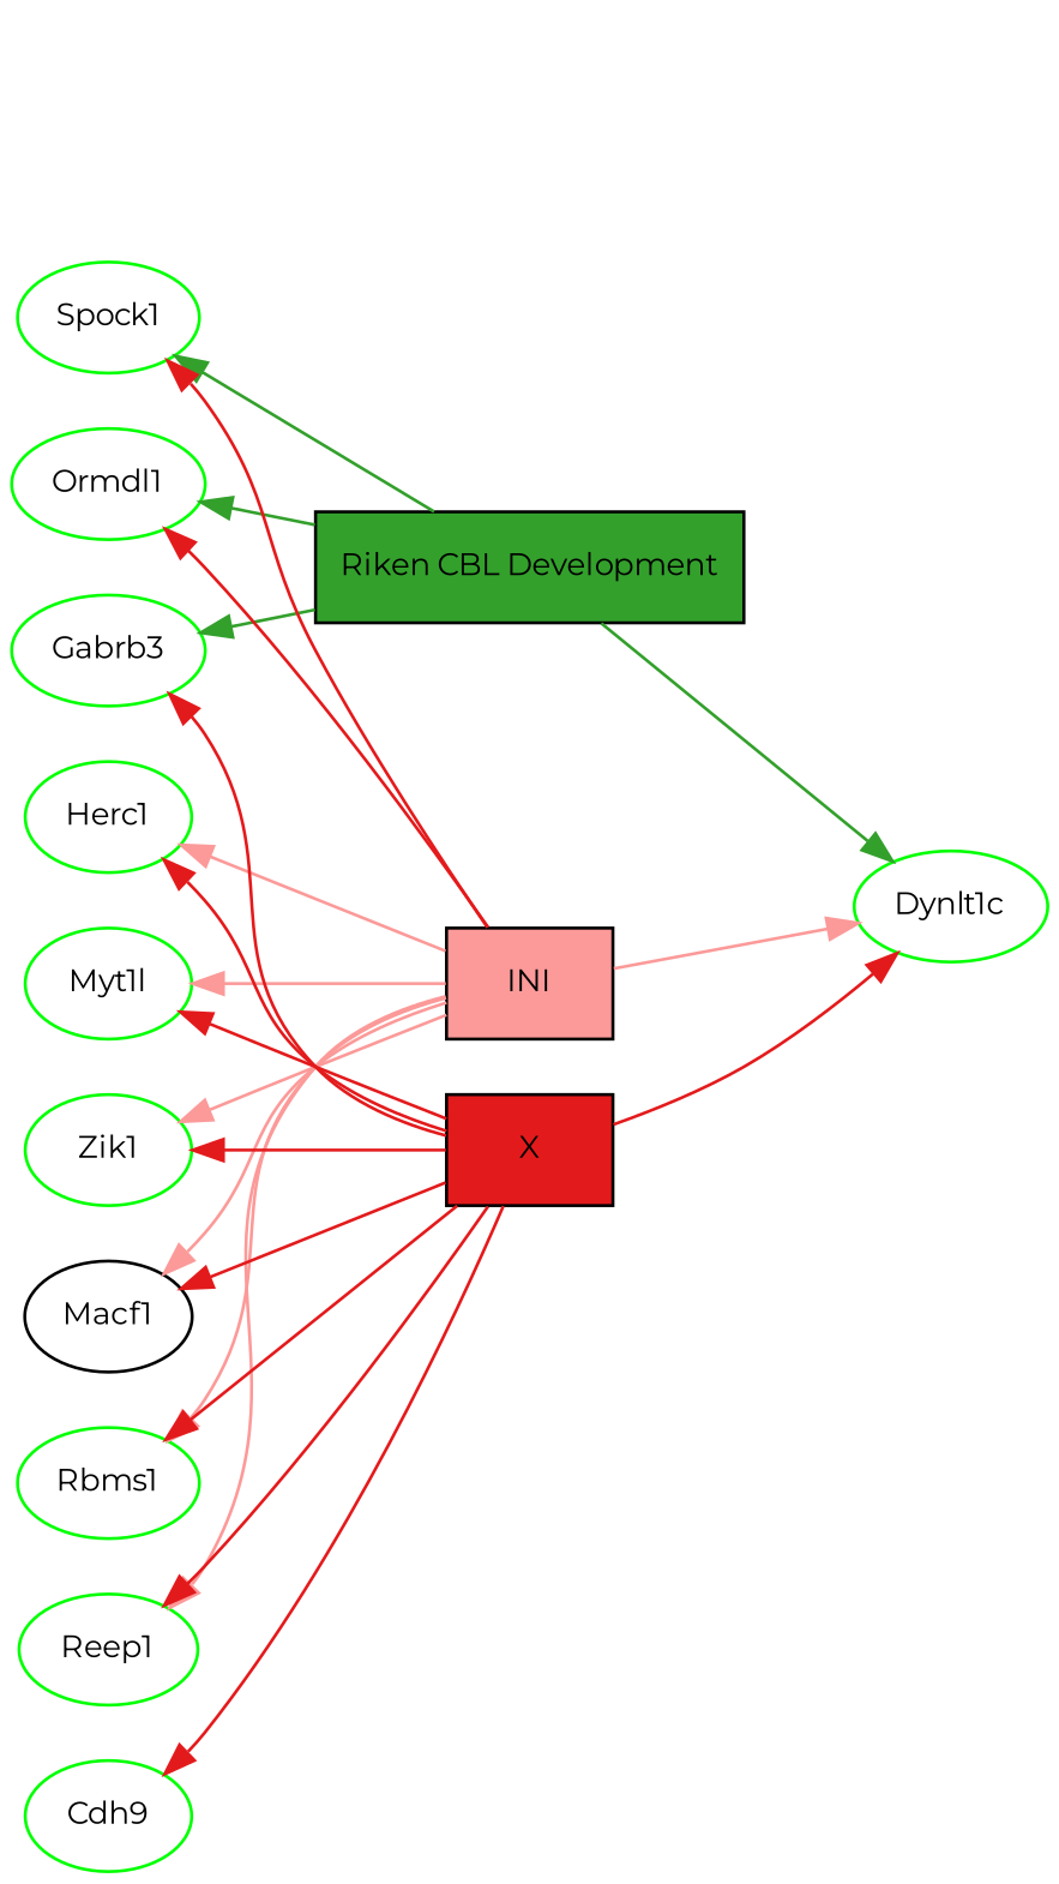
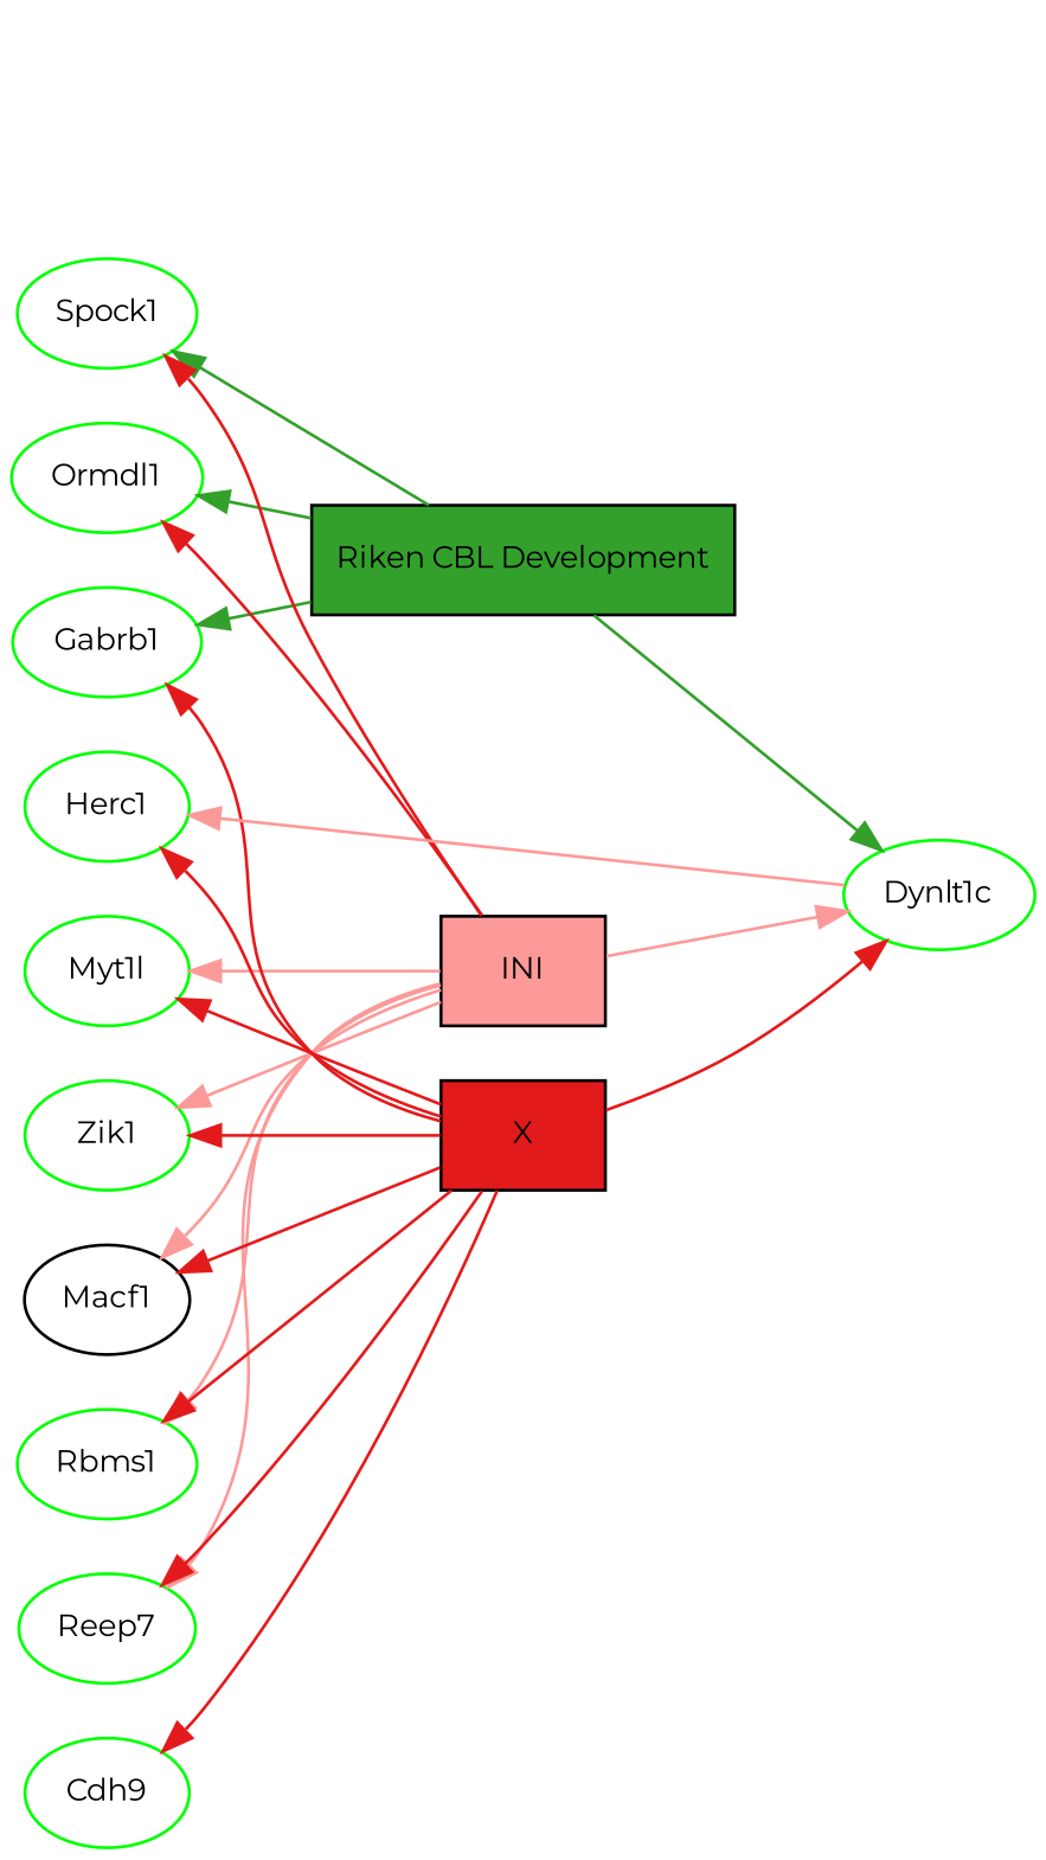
  digraph {
    fontname=Montserrat
    rankdir=LR
    splines=true
    node [color=green fontname=Montserrat fontsize=10 shape=ellipse]
    edge [color="/paired10/6" fontname=Montserrat]
    n1 [color=black fillcolor="/paired10/4" label="Riken CBL Development" shape=box style=filled]
    n2 [color=black fillcolor="/paired10/5" label=INI shape=box style=filled]
    n3 [color=black fillcolor="/paired10/6" label=X shape=box style=filled]
    r0 [color=black shape=box style=invis]
    r3 [color=black style=invis shape=""]
    r1 [color=black style=invis shape=""]
    r2 [color=black style=invis shape=""]
-   n8 [label=Gabrb3]
+   n8 [label=Gabrb1]
    n9 [label=Spock1]
    n10 [label=Ormdl1]
    n11 [label=Herc1]
    n12 [label=Cdh9]
    n13 [label=Zik1]
    n14 [color=black label=Macf1]
    n15 [label=Rbms1]
-   n16 [label=Reep1]
+   n16 [label=Reep7]
    n17 [label=Myt1l]
    n18 [label=Dynlt1c]
    subgraph sub_1 {
      rank=same
      n1
      n2
      n3
      r0
    }
    subgraph sub_2 {
      r0
      r3
      r1
      r2
    }
    subgraph sub_3 {
      rank=min
      r2
      n8
      n9
      n10
      n11
      n12
      n13
      n14
      n15
      n16
      n17
    }
    subgraph sub_4 {
      rank=same
      r3
      n18
    }
    n1 -> n8 [color="/paired10/4"]
    n1 -> n9 [color="/paired10/4"]
    n1 -> n10 [color="/paired10/4"]
    n1 -> n18 [color="/paired10/4"]
    n2 -> n9
    n2 -> n10
-   n2 -> n11 [color="/paired10/5"]
+   n18 -> n11 [color="/paired10/5"]
    n2 -> n13 [color="/paired10/5"]
    n2 -> n14 [color="/paired10/5"]
    n2 -> n15 [color="/paired10/5"]
    n2 -> n16 [color="/paired10/5"]
    n2 -> n17 [color="/paired10/5"]
    n2 -> n18 [color="/paired10/5"]
    n3 -> n8
    n3 -> n11
    n3 -> n12
    n3 -> n13
    n3 -> n14
    n3 -> n15
    n3 -> n16
    n3 -> n17
    n3 -> n18
    r0 -> r3 [style=invis color=""]
    r1 -> r2 [style=invis color=""]
    r2 -> r0 [style=invis color=""]
  }
